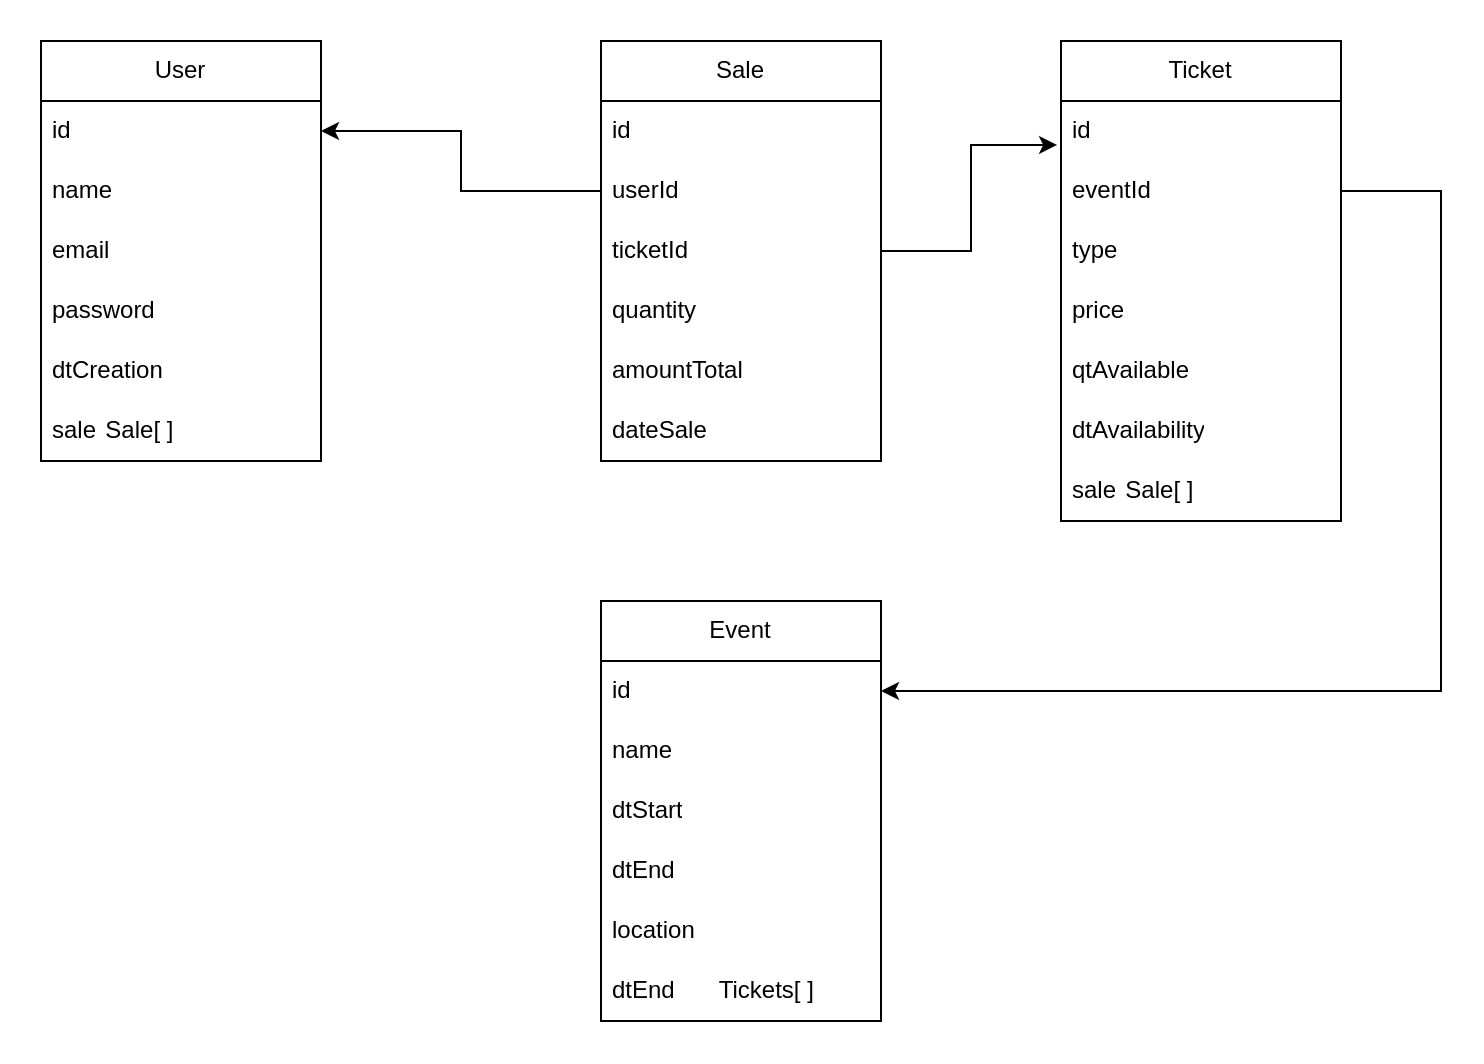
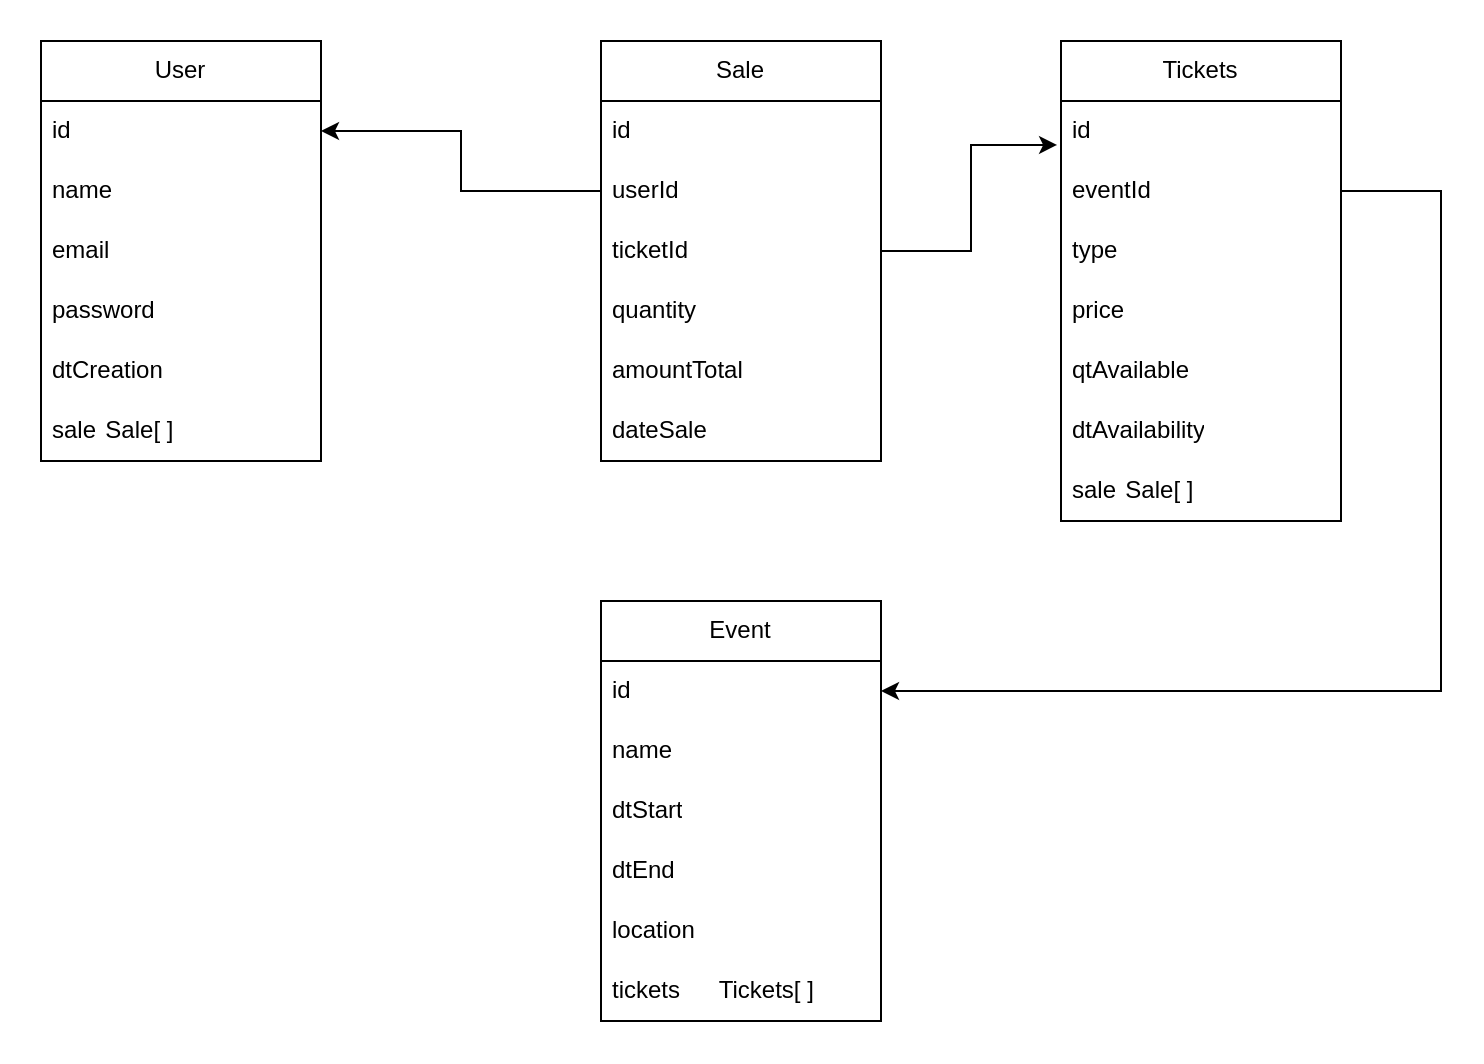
  <mxCell id="0" />
  <mxCell id="1" parent="0" />
  <mxCell id="2" value="User" style="swimlane;fontStyle=0;childLayout=stackLayout;horizontal=1;startSize=30;horizontalStack=0;resizeParent=1;resizeParentMax=0;resizeLast=0;collapsible=1;marginBottom=0;whiteSpace=wrap;html=1;" vertex="1" parent="1"><mxGeometry x="20" y="20" width="140" height="210" as="geometry" /></mxCell>
  <mxCell id="3" value="&lt;div align=&quot;center&quot;&gt;id&lt;br&gt;&lt;/div&gt;" style="text;strokeColor=none;fillColor=none;align=left;verticalAlign=middle;spacingLeft=4;spacingRight=4;overflow=hidden;points=[[0,0.5],[1,0.5]];portConstraint=eastwest;rotatable=0;whiteSpace=wrap;html=1;" vertex="1" parent="2"><mxGeometry y="30" width="140" height="30" as="geometry" /></mxCell>
  <mxCell id="4" value="name" style="text;strokeColor=none;fillColor=none;align=left;verticalAlign=middle;spacingLeft=4;spacingRight=4;overflow=hidden;points=[[0,0.5],[1,0.5]];portConstraint=eastwest;rotatable=0;whiteSpace=wrap;html=1;" vertex="1" parent="2"><mxGeometry y="60" width="140" height="30" as="geometry" /></mxCell>
  <mxCell id="5" value="email" style="text;strokeColor=none;fillColor=none;align=left;verticalAlign=middle;spacingLeft=4;spacingRight=4;overflow=hidden;points=[[0,0.5],[1,0.5]];portConstraint=eastwest;rotatable=0;whiteSpace=wrap;html=1;" vertex="1" parent="2"><mxGeometry y="90" width="140" height="30" as="geometry" /></mxCell>
  <mxCell id="6" value="password" style="text;strokeColor=none;fillColor=none;align=left;verticalAlign=middle;spacingLeft=4;spacingRight=4;overflow=hidden;points=[[0,0.5],[1,0.5]];portConstraint=eastwest;rotatable=0;whiteSpace=wrap;html=1;" vertex="1" parent="2"><mxGeometry y="120" width="140" height="30" as="geometry" /></mxCell>
  <mxCell id="7" value="dtCreation" style="text;strokeColor=none;fillColor=none;align=left;verticalAlign=middle;spacingLeft=4;spacingRight=4;overflow=hidden;points=[[0,0.5],[1,0.5]];portConstraint=eastwest;rotatable=0;whiteSpace=wrap;html=1;" vertex="1" parent="2"><mxGeometry y="150" width="140" height="30" as="geometry" /></mxCell>
  <mxCell id="8" value="sale&lt;span style=&quot;white-space: pre;&quot;&gt;&#09;Sale[ ]&lt;/span&gt;&lt;span style=&quot;white-space: pre;&quot;&gt;&#09;&lt;/span&gt;&lt;span style=&quot;white-space: pre;&quot;&gt;&#09;&lt;/span&gt;" style="text;strokeColor=none;fillColor=none;align=left;verticalAlign=middle;spacingLeft=4;spacingRight=4;overflow=hidden;points=[[0,0.5],[1,0.5]];portConstraint=eastwest;rotatable=0;whiteSpace=wrap;html=1;" vertex="1" parent="2"><mxGeometry y="180" width="140" height="30" as="geometry" /></mxCell>
- <mxCell id="9" value="Ticket" style="swimlane;fontStyle=0;childLayout=stackLayout;horizontal=1;startSize=30;horizontalStack=0;resizeParent=1;resizeParentMax=0;resizeLast=0;collapsible=1;marginBottom=0;whiteSpace=wrap;html=1;" vertex="1" parent="1"><mxGeometry x="530" y="20" width="140" height="240" as="geometry" /></mxCell>
+ <mxCell id="9" value="Tickets" style="swimlane;fontStyle=0;childLayout=stackLayout;horizontal=1;startSize=30;horizontalStack=0;resizeParent=1;resizeParentMax=0;resizeLast=0;collapsible=1;marginBottom=0;whiteSpace=wrap;html=1;" vertex="1" parent="1"><mxGeometry x="530" y="20" width="140" height="240" as="geometry" /></mxCell>
  <mxCell id="10" value="id" style="text;strokeColor=none;fillColor=none;align=left;verticalAlign=middle;spacingLeft=4;spacingRight=4;overflow=hidden;points=[[0,0.5],[1,0.5]];portConstraint=eastwest;rotatable=0;whiteSpace=wrap;html=1;" vertex="1" parent="9"><mxGeometry y="30" width="140" height="30" as="geometry" /></mxCell>
  <mxCell id="11" value="eventId" style="text;strokeColor=none;fillColor=none;align=left;verticalAlign=middle;spacingLeft=4;spacingRight=4;overflow=hidden;points=[[0,0.5],[1,0.5]];portConstraint=eastwest;rotatable=0;whiteSpace=wrap;html=1;" vertex="1" parent="9"><mxGeometry y="60" width="140" height="30" as="geometry" /></mxCell>
  <mxCell id="12" value="type" style="text;strokeColor=none;fillColor=none;align=left;verticalAlign=middle;spacingLeft=4;spacingRight=4;overflow=hidden;points=[[0,0.5],[1,0.5]];portConstraint=eastwest;rotatable=0;whiteSpace=wrap;html=1;" vertex="1" parent="9"><mxGeometry y="90" width="140" height="30" as="geometry" /></mxCell>
  <mxCell id="13" value="price" style="text;strokeColor=none;fillColor=none;align=left;verticalAlign=middle;spacingLeft=4;spacingRight=4;overflow=hidden;points=[[0,0.5],[1,0.5]];portConstraint=eastwest;rotatable=0;whiteSpace=wrap;html=1;" vertex="1" parent="9"><mxGeometry y="120" width="140" height="30" as="geometry" /></mxCell>
  <mxCell id="14" value="qtAvailable" style="text;strokeColor=none;fillColor=none;align=left;verticalAlign=middle;spacingLeft=4;spacingRight=4;overflow=hidden;points=[[0,0.5],[1,0.5]];portConstraint=eastwest;rotatable=0;whiteSpace=wrap;html=1;" vertex="1" parent="9"><mxGeometry y="150" width="140" height="30" as="geometry" /></mxCell>
  <mxCell id="15" value="dtAvailability" style="text;strokeColor=none;fillColor=none;align=left;verticalAlign=middle;spacingLeft=4;spacingRight=4;overflow=hidden;points=[[0,0.5],[1,0.5]];portConstraint=eastwest;rotatable=0;whiteSpace=wrap;html=1;" vertex="1" parent="9"><mxGeometry y="180" width="140" height="30" as="geometry" /></mxCell>
  <mxCell id="16" value="sale&lt;span style=&quot;white-space: pre;&quot;&gt;&#09;&lt;/span&gt;Sale[ ]" style="text;strokeColor=none;fillColor=none;align=left;verticalAlign=middle;spacingLeft=4;spacingRight=4;overflow=hidden;points=[[0,0.5],[1,0.5]];portConstraint=eastwest;rotatable=0;whiteSpace=wrap;html=1;" vertex="1" parent="9"><mxGeometry y="210" width="140" height="30" as="geometry" /></mxCell>
  <mxCell id="17" value="Sale" style="swimlane;fontStyle=0;childLayout=stackLayout;horizontal=1;startSize=30;horizontalStack=0;resizeParent=1;resizeParentMax=0;resizeLast=0;collapsible=1;marginBottom=0;whiteSpace=wrap;html=1;" vertex="1" parent="1"><mxGeometry x="300" y="20" width="140" height="210" as="geometry" /></mxCell>
  <mxCell id="18" value="id" style="text;strokeColor=none;fillColor=none;align=left;verticalAlign=middle;spacingLeft=4;spacingRight=4;overflow=hidden;points=[[0,0.5],[1,0.5]];portConstraint=eastwest;rotatable=0;whiteSpace=wrap;html=1;" vertex="1" parent="17"><mxGeometry y="30" width="140" height="30" as="geometry" /></mxCell>
  <mxCell id="19" value="userId" style="text;strokeColor=none;fillColor=none;align=left;verticalAlign=middle;spacingLeft=4;spacingRight=4;overflow=hidden;points=[[0,0.5],[1,0.5]];portConstraint=eastwest;rotatable=0;whiteSpace=wrap;html=1;" vertex="1" parent="17"><mxGeometry y="60" width="140" height="30" as="geometry" /></mxCell>
  <mxCell id="20" value="ticketId" style="text;strokeColor=none;fillColor=none;align=left;verticalAlign=middle;spacingLeft=4;spacingRight=4;overflow=hidden;points=[[0,0.5],[1,0.5]];portConstraint=eastwest;rotatable=0;whiteSpace=wrap;html=1;" vertex="1" parent="17"><mxGeometry y="90" width="140" height="30" as="geometry" /></mxCell>
  <mxCell id="21" value="quantity" style="text;strokeColor=none;fillColor=none;align=left;verticalAlign=middle;spacingLeft=4;spacingRight=4;overflow=hidden;points=[[0,0.5],[1,0.5]];portConstraint=eastwest;rotatable=0;whiteSpace=wrap;html=1;" vertex="1" parent="17"><mxGeometry y="120" width="140" height="30" as="geometry" /></mxCell>
  <mxCell id="22" value="amountTotal" style="text;strokeColor=none;fillColor=none;align=left;verticalAlign=middle;spacingLeft=4;spacingRight=4;overflow=hidden;points=[[0,0.5],[1,0.5]];portConstraint=eastwest;rotatable=0;whiteSpace=wrap;html=1;" vertex="1" parent="17"><mxGeometry y="150" width="140" height="30" as="geometry" /></mxCell>
  <mxCell id="23" value="dateSale" style="text;strokeColor=none;fillColor=none;align=left;verticalAlign=middle;spacingLeft=4;spacingRight=4;overflow=hidden;points=[[0,0.5],[1,0.5]];portConstraint=eastwest;rotatable=0;whiteSpace=wrap;html=1;" vertex="1" parent="17"><mxGeometry y="180" width="140" height="30" as="geometry" /></mxCell>
  <mxCell id="24" style="edgeStyle=orthogonalEdgeStyle;rounded=0;orthogonalLoop=1;jettySize=auto;html=1;entryX=-0.014;entryY=0.733;entryDx=0;entryDy=0;entryPerimeter=0;" edge="1" parent="1" source="20" target="10"><mxGeometry relative="1" as="geometry" /></mxCell>
  <mxCell id="25" value="Event" style="swimlane;fontStyle=0;childLayout=stackLayout;horizontal=1;startSize=30;horizontalStack=0;resizeParent=1;resizeParentMax=0;resizeLast=0;collapsible=1;marginBottom=0;whiteSpace=wrap;html=1;" vertex="1" parent="1"><mxGeometry x="300" y="300" width="140" height="210" as="geometry" /></mxCell>
  <mxCell id="26" value="id" style="text;strokeColor=none;fillColor=none;align=left;verticalAlign=middle;spacingLeft=4;spacingRight=4;overflow=hidden;points=[[0,0.5],[1,0.5]];portConstraint=eastwest;rotatable=0;whiteSpace=wrap;html=1;" vertex="1" parent="25"><mxGeometry y="30" width="140" height="30" as="geometry" /></mxCell>
  <mxCell id="27" value="name" style="text;strokeColor=none;fillColor=none;align=left;verticalAlign=middle;spacingLeft=4;spacingRight=4;overflow=hidden;points=[[0,0.5],[1,0.5]];portConstraint=eastwest;rotatable=0;whiteSpace=wrap;html=1;" vertex="1" parent="25"><mxGeometry y="60" width="140" height="30" as="geometry" /></mxCell>
  <mxCell id="28" value="dtStart" style="text;strokeColor=none;fillColor=none;align=left;verticalAlign=middle;spacingLeft=4;spacingRight=4;overflow=hidden;points=[[0,0.5],[1,0.5]];portConstraint=eastwest;rotatable=0;whiteSpace=wrap;html=1;" vertex="1" parent="25"><mxGeometry y="90" width="140" height="30" as="geometry" /></mxCell>
  <mxCell id="29" value="dtEnd" style="text;strokeColor=none;fillColor=none;align=left;verticalAlign=middle;spacingLeft=4;spacingRight=4;overflow=hidden;points=[[0,0.5],[1,0.5]];portConstraint=eastwest;rotatable=0;whiteSpace=wrap;html=1;" vertex="1" parent="25"><mxGeometry y="120" width="140" height="30" as="geometry" /></mxCell>
  <mxCell id="30" value="location" style="text;strokeColor=none;fillColor=none;align=left;verticalAlign=middle;spacingLeft=4;spacingRight=4;overflow=hidden;points=[[0,0.5],[1,0.5]];portConstraint=eastwest;rotatable=0;whiteSpace=wrap;html=1;" vertex="1" parent="25"><mxGeometry y="150" width="140" height="30" as="geometry" /></mxCell>
- <mxCell id="31" value="dtEnd&lt;span style=&quot;white-space: pre;&quot;&gt;&#09;&lt;/span&gt;Tickets[ ]" style="text;strokeColor=none;fillColor=none;align=left;verticalAlign=middle;spacingLeft=4;spacingRight=4;overflow=hidden;points=[[0,0.5],[1,0.5]];portConstraint=eastwest;rotatable=0;whiteSpace=wrap;html=1;" vertex="1" parent="25"><mxGeometry y="180" width="140" height="30" as="geometry" /></mxCell>
+ <mxCell id="31" value="tickets&lt;span style=&quot;white-space: pre;&quot;&gt;&#09;&lt;/span&gt;Tickets[ ]" style="text;strokeColor=none;fillColor=none;align=left;verticalAlign=middle;spacingLeft=4;spacingRight=4;overflow=hidden;points=[[0,0.5],[1,0.5]];portConstraint=eastwest;rotatable=0;whiteSpace=wrap;html=1;" vertex="1" parent="25"><mxGeometry y="180" width="140" height="30" as="geometry" /></mxCell>
  <mxCell id="32" style="edgeStyle=orthogonalEdgeStyle;rounded=0;orthogonalLoop=1;jettySize=auto;html=1;entryX=1;entryY=0.5;entryDx=0;entryDy=0;" edge="1" parent="1" source="19" target="3"><mxGeometry relative="1" as="geometry" /></mxCell>
  <mxCell id="33" style="edgeStyle=orthogonalEdgeStyle;rounded=0;orthogonalLoop=1;jettySize=auto;html=1;entryX=1;entryY=0.5;entryDx=0;entryDy=0;" edge="1" parent="1" source="11" target="26"><mxGeometry relative="1" as="geometry"><Array as="points"><mxPoint x="720" y="95" /><mxPoint x="720" y="345" /></Array></mxGeometry></mxCell>
